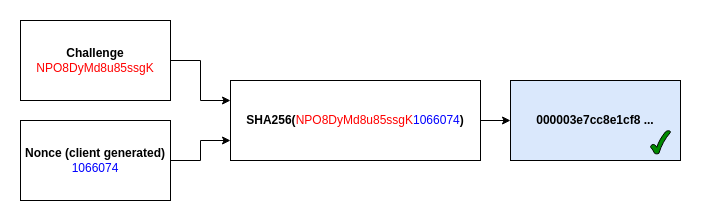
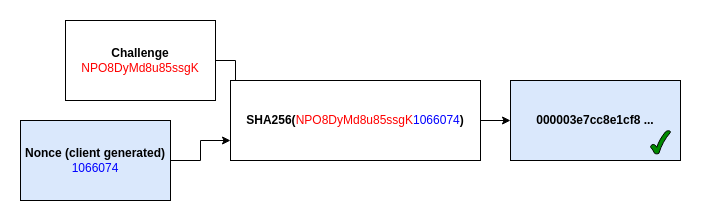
  <mxCell id="0" />
  <mxCell id="1" parent="0" />
  <mxCell id="2" style="edgeStyle=orthogonalEdgeStyle;rounded=0;orthogonalLoop=1;jettySize=auto;html=1;entryX=0;entryY=0.25;entryDx=0;entryDy=0;" edge="1" parent="1" source="3" target="7"><mxGeometry relative="1" as="geometry" /></mxCell>
- <mxCell id="3" value="&lt;b&gt;Challenge&lt;/b&gt;&lt;div&gt;&lt;font style=&quot;color: rgb(255, 0, 0);&quot;&gt;NPO8DyMd8u85ssgK&lt;/font&gt;&lt;/div&gt;" style="rounded=0;whiteSpace=wrap;html=1;" vertex="1" parent="1"><mxGeometry x="20" y="20" width="150" height="80" as="geometry" /></mxCell>
+ <mxCell id="3" value="&lt;b&gt;Challenge&lt;/b&gt;&lt;div&gt;&lt;font style=&quot;color: rgb(255, 0, 0);&quot;&gt;NPO8DyMd8u85ssgK&lt;/font&gt;&lt;/div&gt;" style="rounded=0;whiteSpace=wrap;html=1;" vertex="1" parent="1"><mxGeometry x="65" y="20" width="150" height="80" as="geometry" /></mxCell>
  <mxCell id="4" style="edgeStyle=orthogonalEdgeStyle;rounded=0;orthogonalLoop=1;jettySize=auto;html=1;entryX=0;entryY=0.75;entryDx=0;entryDy=0;" edge="1" parent="1" source="5" target="7"><mxGeometry relative="1" as="geometry" /></mxCell>
- <mxCell id="5" value="&lt;b&gt;Nonce (client generated)&lt;/b&gt;&lt;br&gt;&lt;div&gt;&lt;font style=&quot;color: rgb(0, 0, 255);&quot;&gt;1066074&lt;/font&gt;&lt;/div&gt;" style="rounded=0;whiteSpace=wrap;html=1;" vertex="1" parent="1"><mxGeometry x="20" y="120" width="150" height="80" as="geometry" /></mxCell>
+ <mxCell id="5" value="&lt;b&gt;Nonce (client generated)&lt;/b&gt;&lt;br&gt;&lt;div&gt;&lt;font style=&quot;color: rgb(0, 0, 255);&quot;&gt;1066074&lt;/font&gt;&lt;/div&gt;" style="rounded=0;whiteSpace=wrap;html=1;fillColor=#dae8fc;" vertex="1" parent="1"><mxGeometry x="20" y="120" width="150" height="80" as="geometry" /></mxCell>
  <mxCell id="6" style="edgeStyle=orthogonalEdgeStyle;rounded=0;orthogonalLoop=1;jettySize=auto;html=1;exitX=1;exitY=0.5;exitDx=0;exitDy=0;entryX=0;entryY=0.5;entryDx=0;entryDy=0;" edge="1" parent="1" source="7" target="8"><mxGeometry relative="1" as="geometry" /></mxCell>
  <mxCell id="7" value="&lt;div style=&quot;text-align: start;&quot;&gt;&lt;b style=&quot;background-color: transparent; color: light-dark(rgb(0, 0, 0), rgb(255, 255, 255));&quot;&gt;SHA256(&lt;/b&gt;&lt;span style=&quot;background-color: transparent; text-align: center;&quot;&gt;&lt;font style=&quot;color: light-dark(rgb(255, 0, 0), rgb(255, 255, 255));&quot;&gt;NPO8DyMd8u85ssgK&lt;/font&gt;&lt;/span&gt;&lt;font style=&quot;color: rgb(0, 0, 255);&quot;&gt;&lt;span style=&quot;background-color: transparent; text-align: center;&quot;&gt;1066074&lt;/span&gt;&lt;span style=&quot;background-color: transparent; text-wrap-mode: nowrap; font-family: monospace; font-size: 0px; color: light-dark(rgb(255, 0, 0), rgb(255, 255, 255));&quot;&gt;%3CmxGraphModel%3E%3Croot%3E%3CmxCell%20id%3D%220%22%2F%3E%3CmxCell%20id%3D%221%22%20parent%3D%220%22%2F%3E%3CmxCell%20id%3D%222%22%20value%3D%22%26lt%3Bb%26gt%3BChallenge%26lt%3B%2Fb%26gt%3B%26lt%3Bdiv%26gt%3BNPO8DyMd8u85ssgK%26lt%3B%2Fdiv%26gt%3B%22%20style%3D%22rounded%3D0%3BwhiteSpace%3Dwrap%3Bhtml%3D1%3B%22%20vertex%3D%221%22%20parent%3D%221%22%3E%3CmxGeometry%20x%3D%22130%22%20y%3D%22220%22%20width%3D%22150%22%20height%3D%2280%22%20as%3D%22geometry%22%2F%3E%3C%2FmxCell%3E%3C%2Froot%3E%3C%2FmxGraphModel%3E&lt;/span&gt;&lt;span style=&quot;background-color: transparent; text-wrap-mode: nowrap; font-size: 0px;&quot;&gt;&lt;font style=&quot;color: light-dark(rgb(255, 0, 0), rgb(255, 255, 255));&quot; face=&quot;monospace&quot;&gt;%3CmxGraphModel%3E%3Croot%3E%3CmxCell%20id%3D%220%22%2F%3E%3CmxCell%20id%3D%221%22%20parent%3D%220%22%2F%3E%3CmxCell%20id%3D%222%22%20value%3D%22%26lt%3Bb%26gt%3BChallenge%26lt%3B%2Fb%26gt%3B%26lt%3Bdiv%26gt%3BNPO8DyMd8u85ssgK%26lt%3B%2Fdiv%26gt%3B%22%20style%3D%22rounded%3D0%3BwhiteSpace%3Dwrap%3Bhtml%3D1%3B%22%20vertex%3D%221%22%20parent%3D%221%22%3E%3CmxGeometry%20x%3D%22130%22%20y%3D%22220%22%20width%3D%22150%22%20height%3D%2280%22%20as%3D%22geometry%22%2F%3E%3C%2FmxCell%3E%3C%2Froot%3E%3C%2FmxGraphModel%3E&lt;/font&gt;&lt;/span&gt;&lt;/font&gt;&lt;b style=&quot;background-color: transparent; color: light-dark(rgb(0, 0, 0), rgb(255, 255, 255));&quot;&gt;)&lt;/b&gt;&lt;/div&gt;" style="rounded=0;whiteSpace=wrap;html=1;" vertex="1" parent="1"><mxGeometry x="230" y="80" width="250" height="80" as="geometry" /></mxCell>
  <mxCell id="8" value="&lt;div style=&quot;text-align: start;&quot;&gt;&lt;b&gt;000003e7cc8e1cf8 ...&lt;/b&gt;&lt;/div&gt;" style="rounded=0;whiteSpace=wrap;html=1;fillColor=#dae8fc;" vertex="1" parent="1"><mxGeometry x="510" y="80" width="170" height="80" as="geometry" /></mxCell>
  <mxCell id="9" value="" style="verticalLabelPosition=bottom;verticalAlign=top;html=1;shape=mxgraph.basic.tick;fillColor=#008a00;fontColor=#ffffff;strokeColor=light-dark(#000000, #82cd82);" vertex="1" parent="1"><mxGeometry x="650" y="130" width="20" height="23.53" as="geometry" /></mxCell>
